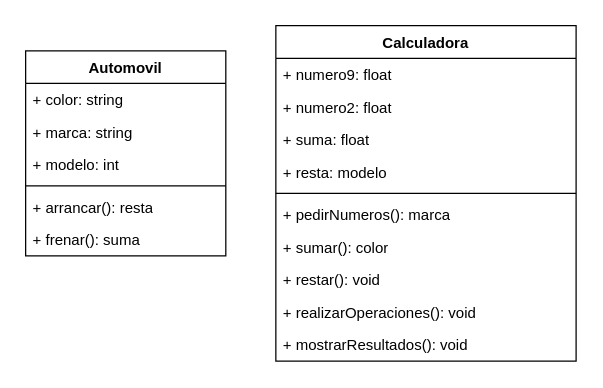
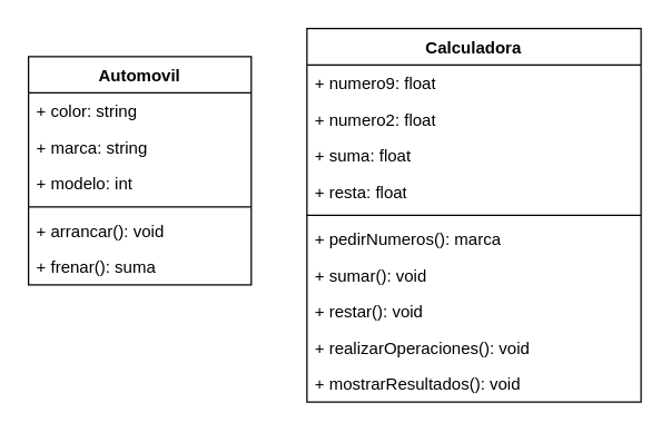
  <mxCell id="0" />
  <mxCell id="1" parent="0" />
  <mxCell id="2" value="Automovil" style="swimlane;fontStyle=1;align=center;verticalAlign=top;childLayout=stackLayout;horizontal=1;startSize=26;horizontalStack=0;resizeParent=1;resizeParentMax=0;resizeLast=0;collapsible=1;marginBottom=0;whiteSpace=wrap;html=1;" vertex="1" parent="1"><mxGeometry x="20" y="40" width="160" height="164" as="geometry" /></mxCell>
  <mxCell id="3" value="+ color: string" style="text;strokeColor=none;fillColor=none;align=left;verticalAlign=top;spacingLeft=4;spacingRight=4;overflow=hidden;rotatable=0;points=[[0,0.5],[1,0.5]];portConstraint=eastwest;whiteSpace=wrap;html=1;" vertex="1" parent="2"><mxGeometry y="26" width="160" height="26" as="geometry" /></mxCell>
  <mxCell id="4" value="+ marca: string" style="text;strokeColor=none;fillColor=none;align=left;verticalAlign=top;spacingLeft=4;spacingRight=4;overflow=hidden;rotatable=0;points=[[0,0.5],[1,0.5]];portConstraint=eastwest;whiteSpace=wrap;html=1;" vertex="1" parent="2"><mxGeometry y="52" width="160" height="26" as="geometry" /></mxCell>
  <mxCell id="5" value="+ modelo: int" style="text;strokeColor=none;fillColor=none;align=left;verticalAlign=top;spacingLeft=4;spacingRight=4;overflow=hidden;rotatable=0;points=[[0,0.5],[1,0.5]];portConstraint=eastwest;whiteSpace=wrap;html=1;" vertex="1" parent="2"><mxGeometry y="78" width="160" height="26" as="geometry" /></mxCell>
  <mxCell id="6" value="" style="line;strokeWidth=1;fillColor=none;align=left;verticalAlign=middle;spacingTop=-1;spacingLeft=3;spacingRight=3;rotatable=0;labelPosition=right;points=[];portConstraint=eastwest;strokeColor=inherit;" vertex="1" parent="2"><mxGeometry y="104" width="160" height="8" as="geometry" /></mxCell>
- <mxCell id="7" value="+ arrancar(): resta" style="text;strokeColor=none;fillColor=none;align=left;verticalAlign=top;spacingLeft=4;spacingRight=4;overflow=hidden;rotatable=0;points=[[0,0.5],[1,0.5]];portConstraint=eastwest;whiteSpace=wrap;html=1;" vertex="1" parent="2"><mxGeometry y="112" width="160" height="26" as="geometry" /></mxCell>
+ <mxCell id="7" value="+ arrancar(): void" style="text;strokeColor=none;fillColor=none;align=left;verticalAlign=top;spacingLeft=4;spacingRight=4;overflow=hidden;rotatable=0;points=[[0,0.5],[1,0.5]];portConstraint=eastwest;whiteSpace=wrap;html=1;" vertex="1" parent="2"><mxGeometry y="112" width="160" height="26" as="geometry" /></mxCell>
  <mxCell id="8" value="+ frenar(): suma" style="text;strokeColor=none;fillColor=none;align=left;verticalAlign=top;spacingLeft=4;spacingRight=4;overflow=hidden;rotatable=0;points=[[0,0.5],[1,0.5]];portConstraint=eastwest;whiteSpace=wrap;html=1;" vertex="1" parent="2"><mxGeometry y="138" width="160" height="26" as="geometry" /></mxCell>
  <mxCell id="9" value="Calculadora" style="swimlane;fontStyle=1;align=center;verticalAlign=top;childLayout=stackLayout;horizontal=1;startSize=26;horizontalStack=0;resizeParent=1;resizeParentMax=0;resizeLast=0;collapsible=1;marginBottom=0;whiteSpace=wrap;html=1;" vertex="1" parent="1"><mxGeometry x="220" y="20" width="240" height="268" as="geometry" /></mxCell>
  <mxCell id="10" value="+ numero9: float" style="text;strokeColor=none;fillColor=none;align=left;verticalAlign=top;spacingLeft=4;spacingRight=4;overflow=hidden;rotatable=0;points=[[0,0.5],[1,0.5]];portConstraint=eastwest;whiteSpace=wrap;html=1;" vertex="1" parent="9"><mxGeometry y="26" width="240" height="26" as="geometry" /></mxCell>
  <mxCell id="11" value="+ numero2: float" style="text;strokeColor=none;fillColor=none;align=left;verticalAlign=top;spacingLeft=4;spacingRight=4;overflow=hidden;rotatable=0;points=[[0,0.5],[1,0.5]];portConstraint=eastwest;whiteSpace=wrap;html=1;" vertex="1" parent="9"><mxGeometry y="52" width="240" height="26" as="geometry" /></mxCell>
  <mxCell id="12" value="+ suma: float" style="text;strokeColor=none;fillColor=none;align=left;verticalAlign=top;spacingLeft=4;spacingRight=4;overflow=hidden;rotatable=0;points=[[0,0.5],[1,0.5]];portConstraint=eastwest;whiteSpace=wrap;html=1;" vertex="1" parent="9"><mxGeometry y="78" width="240" height="26" as="geometry" /></mxCell>
- <mxCell id="13" value="+ resta: modelo" style="text;strokeColor=none;fillColor=none;align=left;verticalAlign=top;spacingLeft=4;spacingRight=4;overflow=hidden;rotatable=0;points=[[0,0.5],[1,0.5]];portConstraint=eastwest;whiteSpace=wrap;html=1;" vertex="1" parent="9"><mxGeometry y="104" width="240" height="26" as="geometry" /></mxCell>
+ <mxCell id="13" value="+ resta: float" style="text;strokeColor=none;fillColor=none;align=left;verticalAlign=top;spacingLeft=4;spacingRight=4;overflow=hidden;rotatable=0;points=[[0,0.5],[1,0.5]];portConstraint=eastwest;whiteSpace=wrap;html=1;" vertex="1" parent="9"><mxGeometry y="104" width="240" height="26" as="geometry" /></mxCell>
  <mxCell id="14" value="" style="line;strokeWidth=1;fillColor=none;align=left;verticalAlign=middle;spacingTop=-1;spacingLeft=3;spacingRight=3;rotatable=0;labelPosition=right;points=[];portConstraint=eastwest;strokeColor=inherit;" vertex="1" parent="9"><mxGeometry y="130" width="240" height="8" as="geometry" /></mxCell>
  <mxCell id="15" value="+ pedirNumeros(): marca" style="text;strokeColor=none;fillColor=none;align=left;verticalAlign=top;spacingLeft=4;spacingRight=4;overflow=hidden;rotatable=0;points=[[0,0.5],[1,0.5]];portConstraint=eastwest;whiteSpace=wrap;html=1;" vertex="1" parent="9"><mxGeometry y="138" width="240" height="26" as="geometry" /></mxCell>
- <mxCell id="16" value="+ sumar(): color" style="text;strokeColor=none;fillColor=none;align=left;verticalAlign=top;spacingLeft=4;spacingRight=4;overflow=hidden;rotatable=0;points=[[0,0.5],[1,0.5]];portConstraint=eastwest;whiteSpace=wrap;html=1;" vertex="1" parent="9"><mxGeometry y="164" width="240" height="26" as="geometry" /></mxCell>
+ <mxCell id="16" value="+ sumar(): void" style="text;strokeColor=none;fillColor=none;align=left;verticalAlign=top;spacingLeft=4;spacingRight=4;overflow=hidden;rotatable=0;points=[[0,0.5],[1,0.5]];portConstraint=eastwest;whiteSpace=wrap;html=1;" vertex="1" parent="9"><mxGeometry y="164" width="240" height="26" as="geometry" /></mxCell>
  <mxCell id="17" value="+ restar(): void" style="text;strokeColor=none;fillColor=none;align=left;verticalAlign=top;spacingLeft=4;spacingRight=4;overflow=hidden;rotatable=0;points=[[0,0.5],[1,0.5]];portConstraint=eastwest;whiteSpace=wrap;html=1;" vertex="1" parent="9"><mxGeometry y="190" width="240" height="26" as="geometry" /></mxCell>
  <mxCell id="18" value="+ realizarOperaciones(): void" style="text;strokeColor=none;fillColor=none;align=left;verticalAlign=top;spacingLeft=4;spacingRight=4;overflow=hidden;rotatable=0;points=[[0,0.5],[1,0.5]];portConstraint=eastwest;whiteSpace=wrap;html=1;" vertex="1" parent="9"><mxGeometry y="216" width="240" height="26" as="geometry" /></mxCell>
  <mxCell id="19" value="+ mostrarResultados(): void" style="text;strokeColor=none;fillColor=none;align=left;verticalAlign=top;spacingLeft=4;spacingRight=4;overflow=hidden;rotatable=0;points=[[0,0.5],[1,0.5]];portConstraint=eastwest;whiteSpace=wrap;html=1;" vertex="1" parent="9"><mxGeometry y="242" width="240" height="26" as="geometry" /></mxCell>
